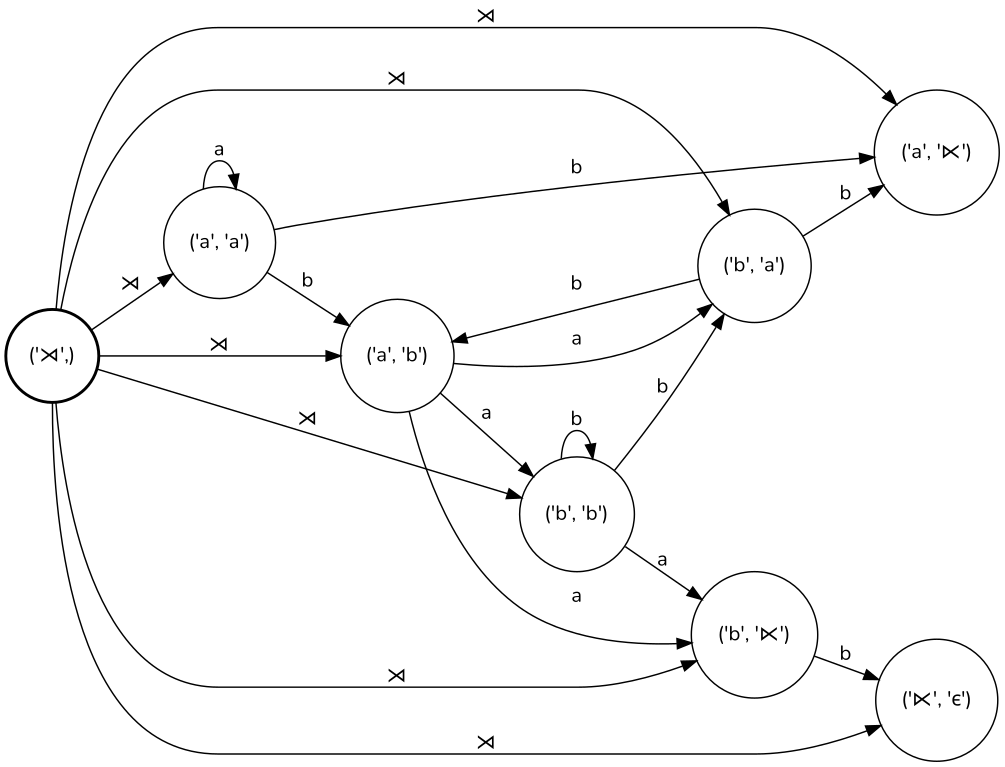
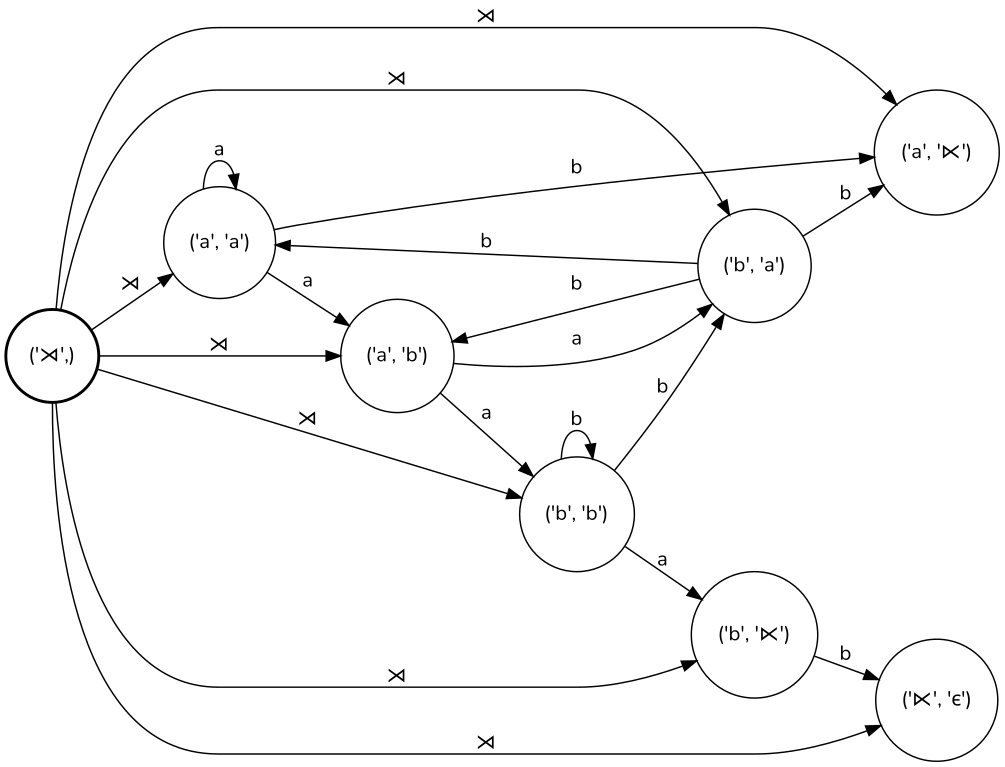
  digraph {
    fontname=Nunito
    nodesep=0.25
    rankdir=LR
    ranksep=0.4
    node [fontname=Nunito fontsize=14 shape=circle style=solid]
    edge [fontname=Nunito fontsize=14]
    n1 [label="('⋊',)" style=bold]
    n2 [label="('a', 'a')"]
    n3 [label="('b', 'b')"]
    n4 [label="('b', 'a')"]
    n5 [label="('a', '⋉')"]
    n6 [label="('b', '⋉')"]
    n7 [label="('⋉', 'ϵ')"]
    n8 [label="('a', 'b')"]
    n1 -> n2 [label="⋊"]
    n1 -> n3 [label="⋊"]
    n1 -> n4 [label="⋊"]
    n1 -> n5 [label="⋊"]
    n1 -> n6 [label="⋊"]
    n1 -> n7 [label="⋊"]
    n1 -> n8 [label="⋊"]
    n2 -> n2 [label=a]
    n2 -> n5 [label=b]
-   n2 -> n8 [label=b]
+   n2 -> n8 [label=a]
    n3 -> n3 [label=b]
    n3 -> n4 [label=b]
    n3 -> n6 [label=a]
+   n4 -> n2 [label=b]
    n4 -> n5 [label=b]
    n4 -> n8 [label=b]
    n6 -> n7 [label=b]
    n8 -> n3 [label=a]
    n8 -> n4 [label=a]
-   n8 -> n6 [label=a]
  }
